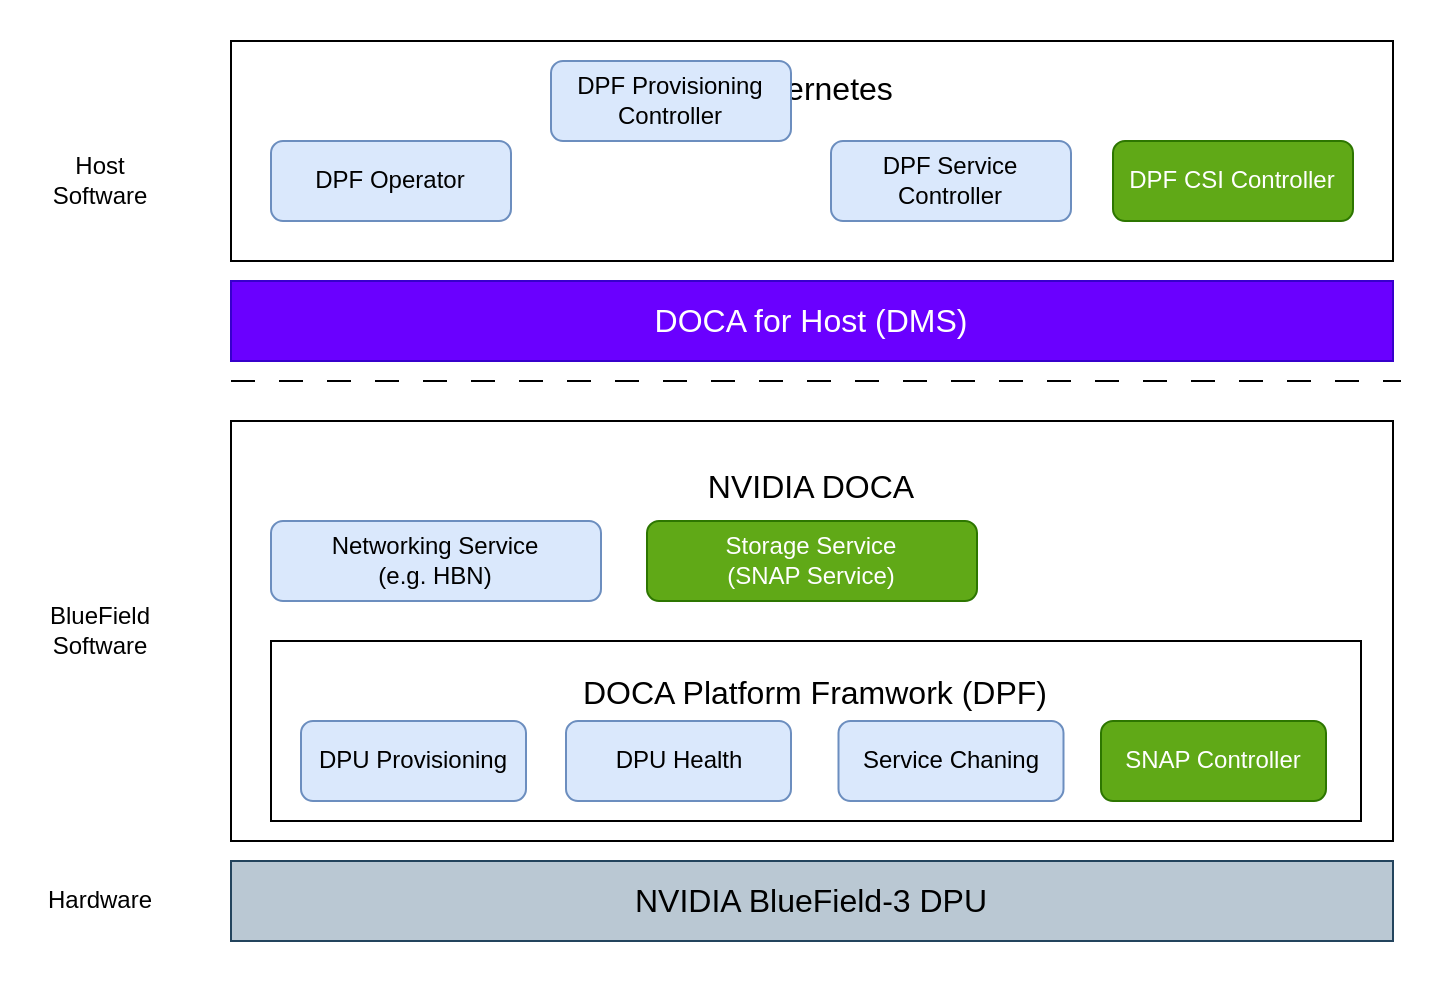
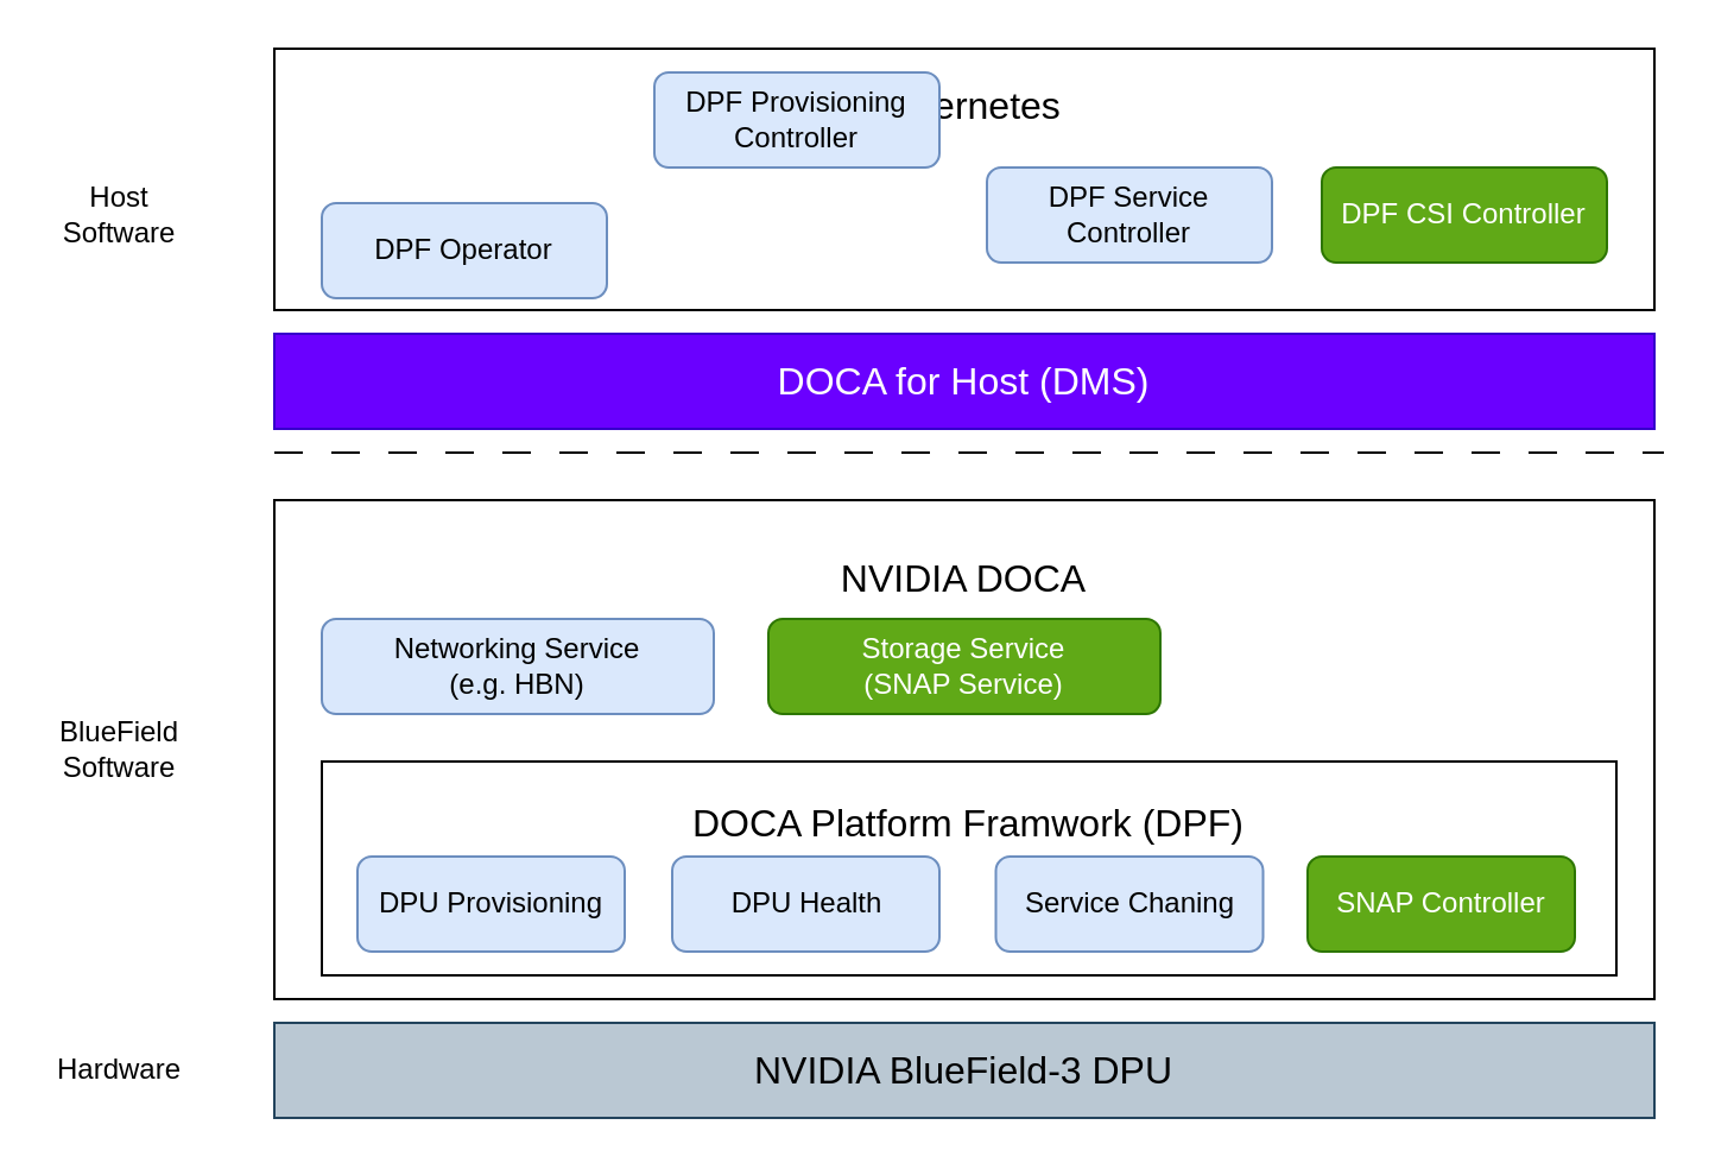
  <mxCell id="0" />
  <mxCell id="1" parent="0" />
  <mxCell id="2" value="&lt;font style=&quot;font-size: 16px;&quot;&gt;Kubernetes&lt;/font&gt;&lt;div&gt;&lt;br&gt;&lt;/div&gt;&lt;div&gt;&lt;br&gt;&lt;/div&gt;&lt;div&gt;&lt;font style=&quot;font-size: 16px;&quot;&gt;&lt;br&gt;&lt;/font&gt;&lt;/div&gt;&lt;div&gt;&lt;br&gt;&lt;/div&gt;" style="rounded=0;whiteSpace=wrap;html=1;" parent="1" vertex="1"><mxGeometry x="115" y="20" width="581" height="110" as="geometry" /></mxCell>
- <mxCell id="3" value="DPF Operator" style="rounded=1;whiteSpace=wrap;html=1;fillColor=#dae8fc;strokeColor=#6c8ebf;" parent="1" vertex="1"><mxGeometry x="135" y="70" width="120" height="40" as="geometry" /></mxCell>
+ <mxCell id="3" value="DPF Operator" style="rounded=1;whiteSpace=wrap;html=1;fillColor=#dae8fc;strokeColor=#6c8ebf;" parent="1" vertex="1"><mxGeometry x="135" y="85" width="120" height="40" as="geometry" /></mxCell>
  <mxCell id="4" value="DPF Provisioning Controller" style="rounded=1;whiteSpace=wrap;html=1;fillColor=#dae8fc;strokeColor=#6c8ebf;" parent="1" vertex="1"><mxGeometry x="275" y="30" width="120" height="40" as="geometry" /></mxCell>
  <mxCell id="5" value="DPF Service Controller" style="rounded=1;whiteSpace=wrap;html=1;fillColor=#dae8fc;strokeColor=#6c8ebf;" parent="1" vertex="1"><mxGeometry x="415" y="70" width="120" height="40" as="geometry" /></mxCell>
  <mxCell id="6" value="DPF CSI Controller" style="rounded=1;whiteSpace=wrap;html=1;fillColor=#60a917;strokeColor=#2D7600;fontColor=#ffffff;" parent="1" vertex="1"><mxGeometry x="556" y="70" width="120" height="40" as="geometry" /></mxCell>
  <mxCell id="7" value="&lt;div&gt;&lt;span style=&quot;font-size: 16px;&quot;&gt;DOCA for Host (DMS)&lt;/span&gt;&lt;/div&gt;" style="rounded=0;whiteSpace=wrap;html=1;fillColor=#6a00ff;fontColor=#ffffff;strokeColor=#3700CC;" parent="1" vertex="1"><mxGeometry x="115" y="140" width="581" height="40" as="geometry" /></mxCell>
  <mxCell id="8" value="" style="endArrow=none;dashed=1;html=1;rounded=0;dashPattern=12 12;strokeColor=#000000;" edge="1" parent="1"><mxGeometry width="50" height="50" relative="1" as="geometry"><mxPoint x="115" y="190" as="sourcePoint" /><mxPoint x="700" y="190" as="targetPoint" /></mxGeometry></mxCell>
  <mxCell id="9" value="&lt;font style=&quot;font-size: 16px;&quot;&gt;NVIDIA DOCA&lt;/font&gt;&lt;div&gt;&lt;span style=&quot;font-size: 16px;&quot;&gt;&lt;br&gt;&lt;/span&gt;&lt;/div&gt;&lt;div&gt;&lt;span style=&quot;font-size: 16px;&quot;&gt;&lt;br&gt;&lt;/span&gt;&lt;/div&gt;&lt;div&gt;&lt;br&gt;&lt;/div&gt;&lt;div&gt;&lt;span style=&quot;font-size: 16px;&quot;&gt;&lt;br&gt;&lt;/span&gt;&lt;div&gt;&lt;font style=&quot;font-size: 16px;&quot;&gt;&lt;br&gt;&lt;/font&gt;&lt;/div&gt;&lt;div&gt;&lt;font style=&quot;font-size: 16px;&quot;&gt;&lt;br&gt;&lt;/font&gt;&lt;/div&gt;&lt;div&gt;&lt;font style=&quot;font-size: 16px;&quot;&gt;&lt;br&gt;&lt;/font&gt;&lt;/div&gt;&lt;div&gt;&lt;br&gt;&lt;/div&gt;&lt;/div&gt;" style="rounded=0;whiteSpace=wrap;html=1;" vertex="1" parent="1"><mxGeometry x="115" y="210" width="581" height="210" as="geometry" /></mxCell>
  <mxCell id="10" value="Networking Service&lt;div&gt;(e.g. HBN)&lt;/div&gt;" style="rounded=1;whiteSpace=wrap;html=1;fillColor=#dae8fc;strokeColor=#6c8ebf;" vertex="1" parent="1"><mxGeometry x="135" y="260" width="165" height="40" as="geometry" /></mxCell>
  <mxCell id="11" value="&lt;span style=&quot;font-size: 16px;&quot;&gt;NVIDIA BlueField-3 DPU&lt;/span&gt;" style="rounded=0;whiteSpace=wrap;html=1;fillColor=#bac8d3;strokeColor=#23445d;" vertex="1" parent="1"><mxGeometry x="115" y="430" width="581" height="40" as="geometry" /></mxCell>
  <mxCell id="12" value="Storage Service&lt;div&gt;(SNAP Service)&lt;/div&gt;" style="rounded=1;whiteSpace=wrap;html=1;fillColor=#60a917;strokeColor=#2D7600;fontColor=#ffffff;" vertex="1" parent="1"><mxGeometry x="323" y="260" width="165" height="40" as="geometry" /></mxCell>
  <mxCell id="13" value="&lt;span style=&quot;font-size: 16px;&quot;&gt;DOCA Platform Framwork (DPF)&lt;/span&gt;&lt;div&gt;&lt;span style=&quot;font-size: 16px;&quot;&gt;&lt;br&gt;&lt;/span&gt;&lt;/div&gt;&lt;div&gt;&lt;span style=&quot;font-size: 16px;&quot;&gt;&lt;br&gt;&lt;/span&gt;&lt;/div&gt;" style="rounded=0;whiteSpace=wrap;html=1;" vertex="1" parent="1"><mxGeometry x="135" y="320" width="545" height="90" as="geometry" /></mxCell>
  <mxCell id="14" value="DPU Provisioning" style="rounded=1;whiteSpace=wrap;html=1;fillColor=#dae8fc;strokeColor=#6c8ebf;" vertex="1" parent="1"><mxGeometry x="150" y="360" width="112.5" height="40" as="geometry" /></mxCell>
  <mxCell id="15" value="DPU Health" style="rounded=1;whiteSpace=wrap;html=1;fillColor=#dae8fc;strokeColor=#6c8ebf;" vertex="1" parent="1"><mxGeometry x="282.5" y="360" width="112.5" height="40" as="geometry" /></mxCell>
  <mxCell id="16" value="Service Chaning" style="rounded=1;whiteSpace=wrap;html=1;fillColor=#dae8fc;strokeColor=#6c8ebf;" vertex="1" parent="1"><mxGeometry x="418.75" y="360" width="112.5" height="40" as="geometry" /></mxCell>
  <mxCell id="17" value="SNAP Controller" style="rounded=1;whiteSpace=wrap;html=1;fillColor=#60a917;strokeColor=#2D7600;fontColor=#ffffff;" vertex="1" parent="1"><mxGeometry x="550" y="360" width="112.5" height="40" as="geometry" /></mxCell>
  <mxCell id="18" value="Host Software" style="text;html=1;align=center;verticalAlign=middle;whiteSpace=wrap;rounded=0;" vertex="1" parent="1"><mxGeometry x="20" y="75" width="60" height="30" as="geometry" /></mxCell>
  <mxCell id="19" value="BlueField Software" style="text;html=1;align=center;verticalAlign=middle;whiteSpace=wrap;rounded=0;" vertex="1" parent="1"><mxGeometry x="20" y="300" width="60" height="30" as="geometry" /></mxCell>
  <mxCell id="20" value="Hardware" style="text;html=1;align=center;verticalAlign=middle;whiteSpace=wrap;rounded=0;" vertex="1" parent="1"><mxGeometry x="20" y="435" width="60" height="30" as="geometry" /></mxCell>
